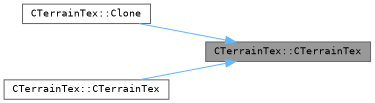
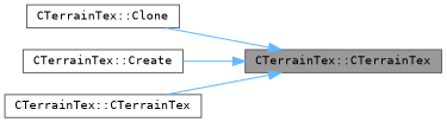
  digraph {
    rankdir=RL
    fontname="DejaVu Sans Mono"
    node [color=grey40 fillcolor=white fontname="DejaVu Sans Mono" fontsize=10 shape=box style=filled]
    edge [color=steelblue1 dir=back fontname="DejaVu Sans Mono" fontsize=10 labelfontname=Helvetica labelfontsize=10 style=solid]
    n1 [color=gray40 fillcolor=grey60 fontcolor=black height=0.2 label="CTerrainTex::CTerrainTex" width=0.4]
    n2 [height=0.2 label="CTerrainTex::Clone" width=0.4]
+   n3 [height=0.2 label="CTerrainTex::Create" width=0.4]
    n4 [height=0.2 label="CTerrainTex::CTerrainTex" width=0.4]
    n1 -> n2
+   n1 -> n3
    n1 -> n4
  }
